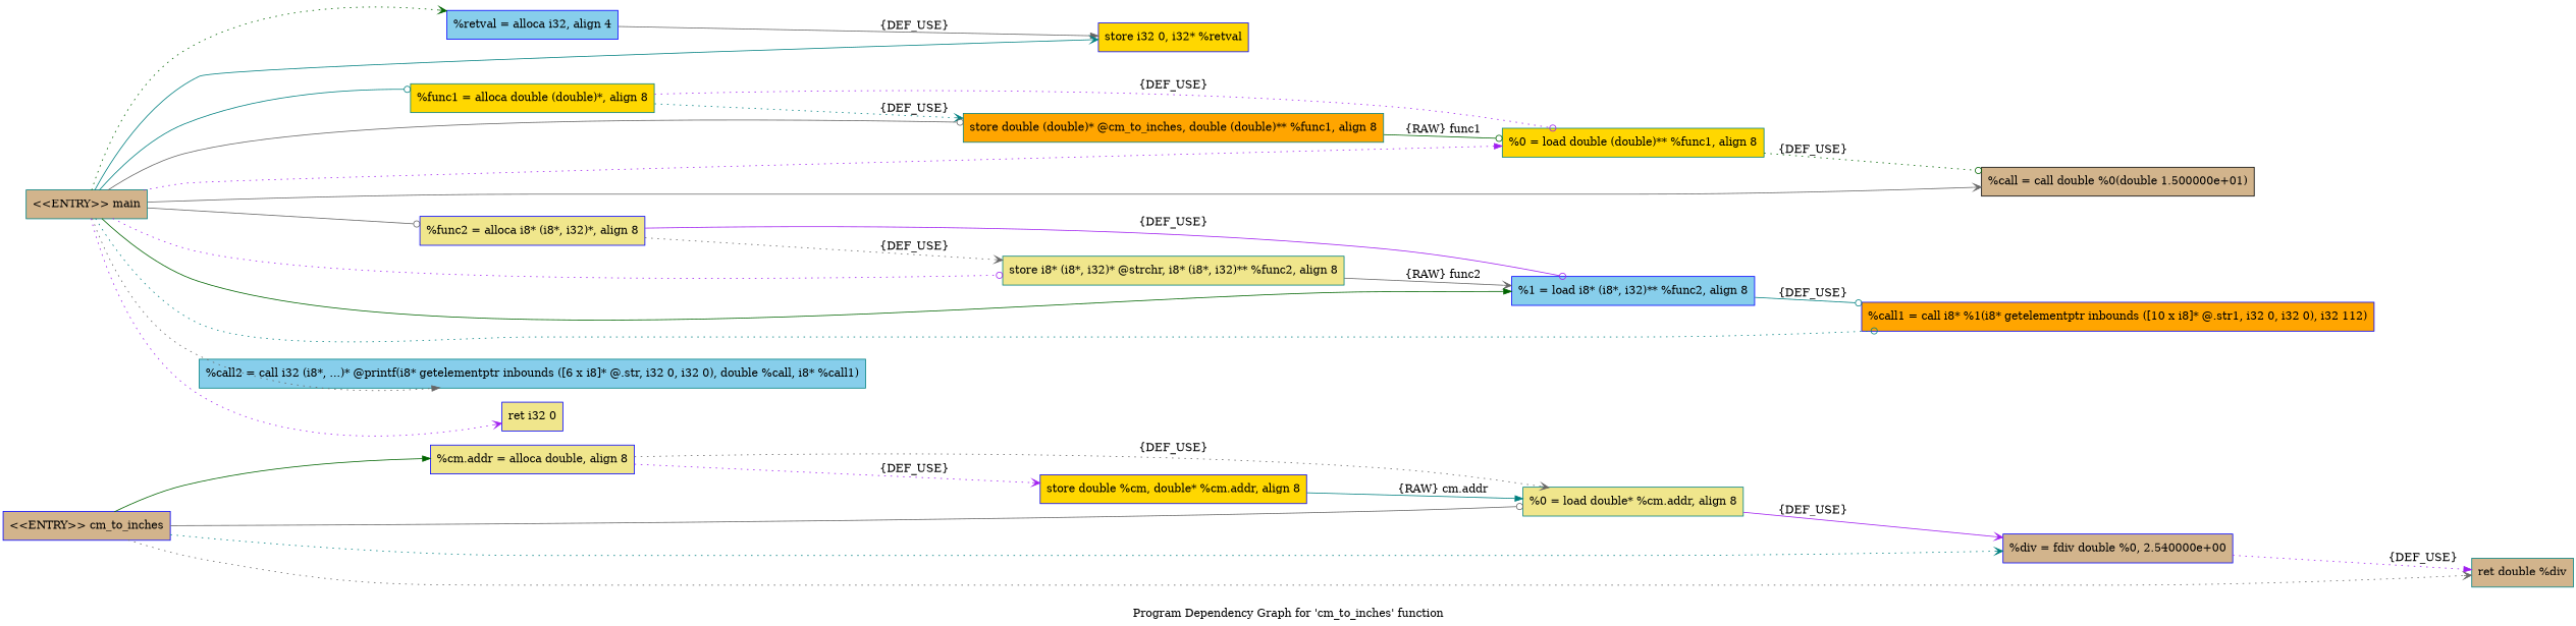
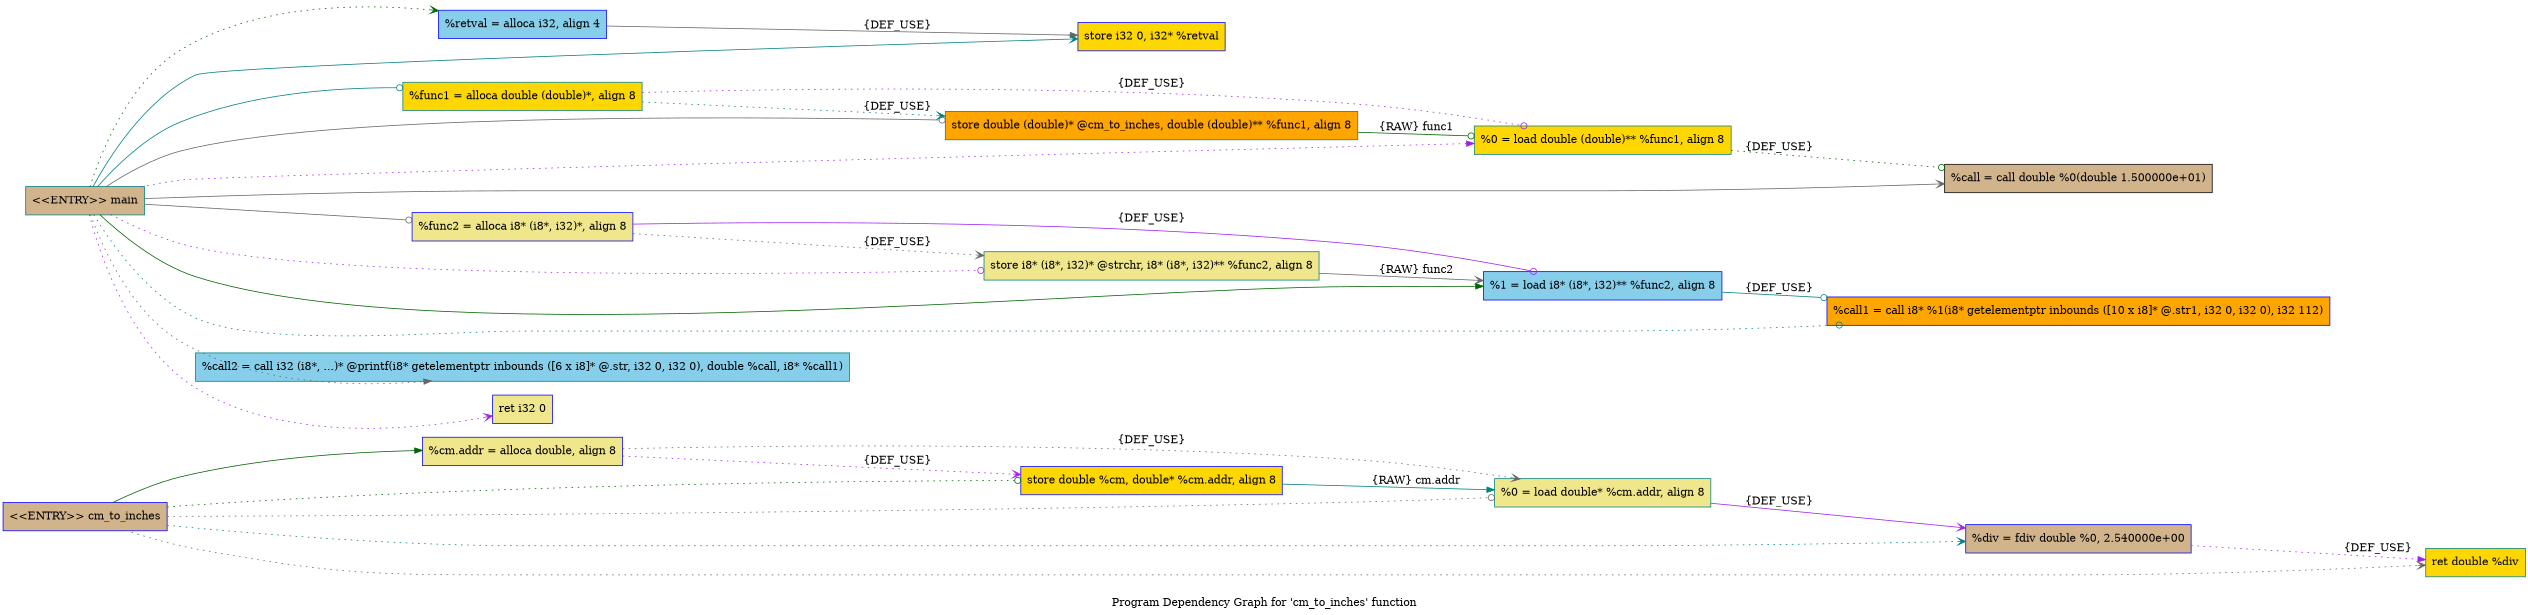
  digraph {
    label="Program Dependency Graph for 'cm_to_inches' function"
    rankdir=LR
    node [color=blue fillcolor=khaki shape=record style=filled]
    edge [arrowhead=vee color=gray40 style=dotted]
    n1 [label="{  %cm.addr = alloca double, align 8}"]
    n2 [fillcolor=gold label="{  store double %cm, double* %cm.addr, align 8}"]
    n3 [color=teal label="{  %0 = load double* %cm.addr, align 8}"]
    n4 [fillcolor=tan label="{  %div = fdiv double %0, 2.540000e+00}"]
-   n5 [color=teal fillcolor=tan label="{  ret double %div}"]
+   n5 [color=teal fillcolor=gold label="{  ret double %div}"]
    n6 [fillcolor=tan label="{\<\<ENTRY\>\> cm_to_inches}"]
    n7 [fillcolor=skyblue label="{  %retval = alloca i32, align 4}"]
    n8 [fillcolor=gold label="{  store i32 0, i32* %retval}"]
    n9 [color=teal fillcolor=gold label="{  %func1 = alloca double (double)*, align 8}"]
    n10 [color=teal fillcolor=orange label="{  store double (double)* @cm_to_inches, double (double)** %func1, align 8}"]
    n11 [color=teal fillcolor=gold label="{  %0 = load double (double)** %func1, align 8}"]
    n12 [color=black fillcolor=tan label="{  %call = call double %0(double 1.500000e+01)}"]
    n13 [label="{  %func2 = alloca i8* (i8*, i32)*, align 8}"]
    n14 [color=teal label="{  store i8* (i8*, i32)* @strchr, i8* (i8*, i32)** %func2, align 8}"]
    n15 [fillcolor=skyblue label="{  %1 = load i8* (i8*, i32)** %func2, align 8}"]
    n16 [fillcolor=orange label="{  %call1 = call i8* %1(i8* getelementptr inbounds ([10 x i8]* @.str1, i32 0, i32 0), i32 112)}"]
    n17 [color=teal fillcolor=tan label="{\<\<ENTRY\>\> main}"]
    n18 [color=teal fillcolor=skyblue label="{  %call2 = call i32 (i8*, ...)* @printf(i8* getelementptr inbounds ([6 x i8]* @.str, i32 0, i32 0), double %call, i8* %call1)}"]
    n19 [label="{  ret i32 0}"]
    n1 -> n2 [color=purple label="{DEF_USE}"]
    n1 -> n3 [label="{DEF_USE}"]
    n2 -> n3 [arrowhead=normal color=teal label="{RAW} cm.addr" style=solid]
    n3 -> n4 [color=purple label="{DEF_USE}" style=solid]
    n4 -> n5 [arrowhead=normal color=purple label="{DEF_USE}"]
    n6 -> n1 [arrowhead=normal color=darkgreen style=solid]
-   n6 -> n3 [arrowhead=odot style=solid]
+   n6 -> n2 [arrowhead=odot color=darkgreen]
+   n6 -> n3 [arrowhead=odot]
    n6 -> n4 [color=teal]
    n6 -> n5
    n7 -> n8 [arrowhead=normal label="{DEF_USE}" style=solid]
    n9 -> n10 [color=teal label="{DEF_USE}"]
    n9 -> n11 [arrowhead=odot color=purple label="{DEF_USE}"]
    n10 -> n11 [arrowhead=odot color=darkgreen label="{RAW} func1" style=solid]
    n11 -> n12 [arrowhead=odot color=darkgreen label="{DEF_USE}"]
    n13 -> n14 [label="{DEF_USE}"]
    n13 -> n15 [arrowhead=odot color=purple label="{DEF_USE}" style=solid]
    n14 -> n15 [label="{RAW} func2" style=solid]
    n15 -> n16 [arrowhead=odot color=teal label="{DEF_USE}" style=solid]
    n17 -> n7 [color=darkgreen]
    n17 -> n8 [color=teal style=solid]
    n17 -> n9 [arrowhead=odot color=teal style=solid]
    n17 -> n10 [arrowhead=odot style=solid]
    n17 -> n11 [arrowhead=normal color=purple]
    n17 -> n12 [style=solid]
    n17 -> n13 [arrowhead=odot style=solid]
    n17 -> n14 [arrowhead=odot color=purple]
    n17 -> n15 [arrowhead=normal color=darkgreen style=solid]
    n17 -> n16 [arrowhead=odot color=teal]
    n17 -> n18 [arrowhead=normal]
    n17 -> n19 [color=purple]
  }
